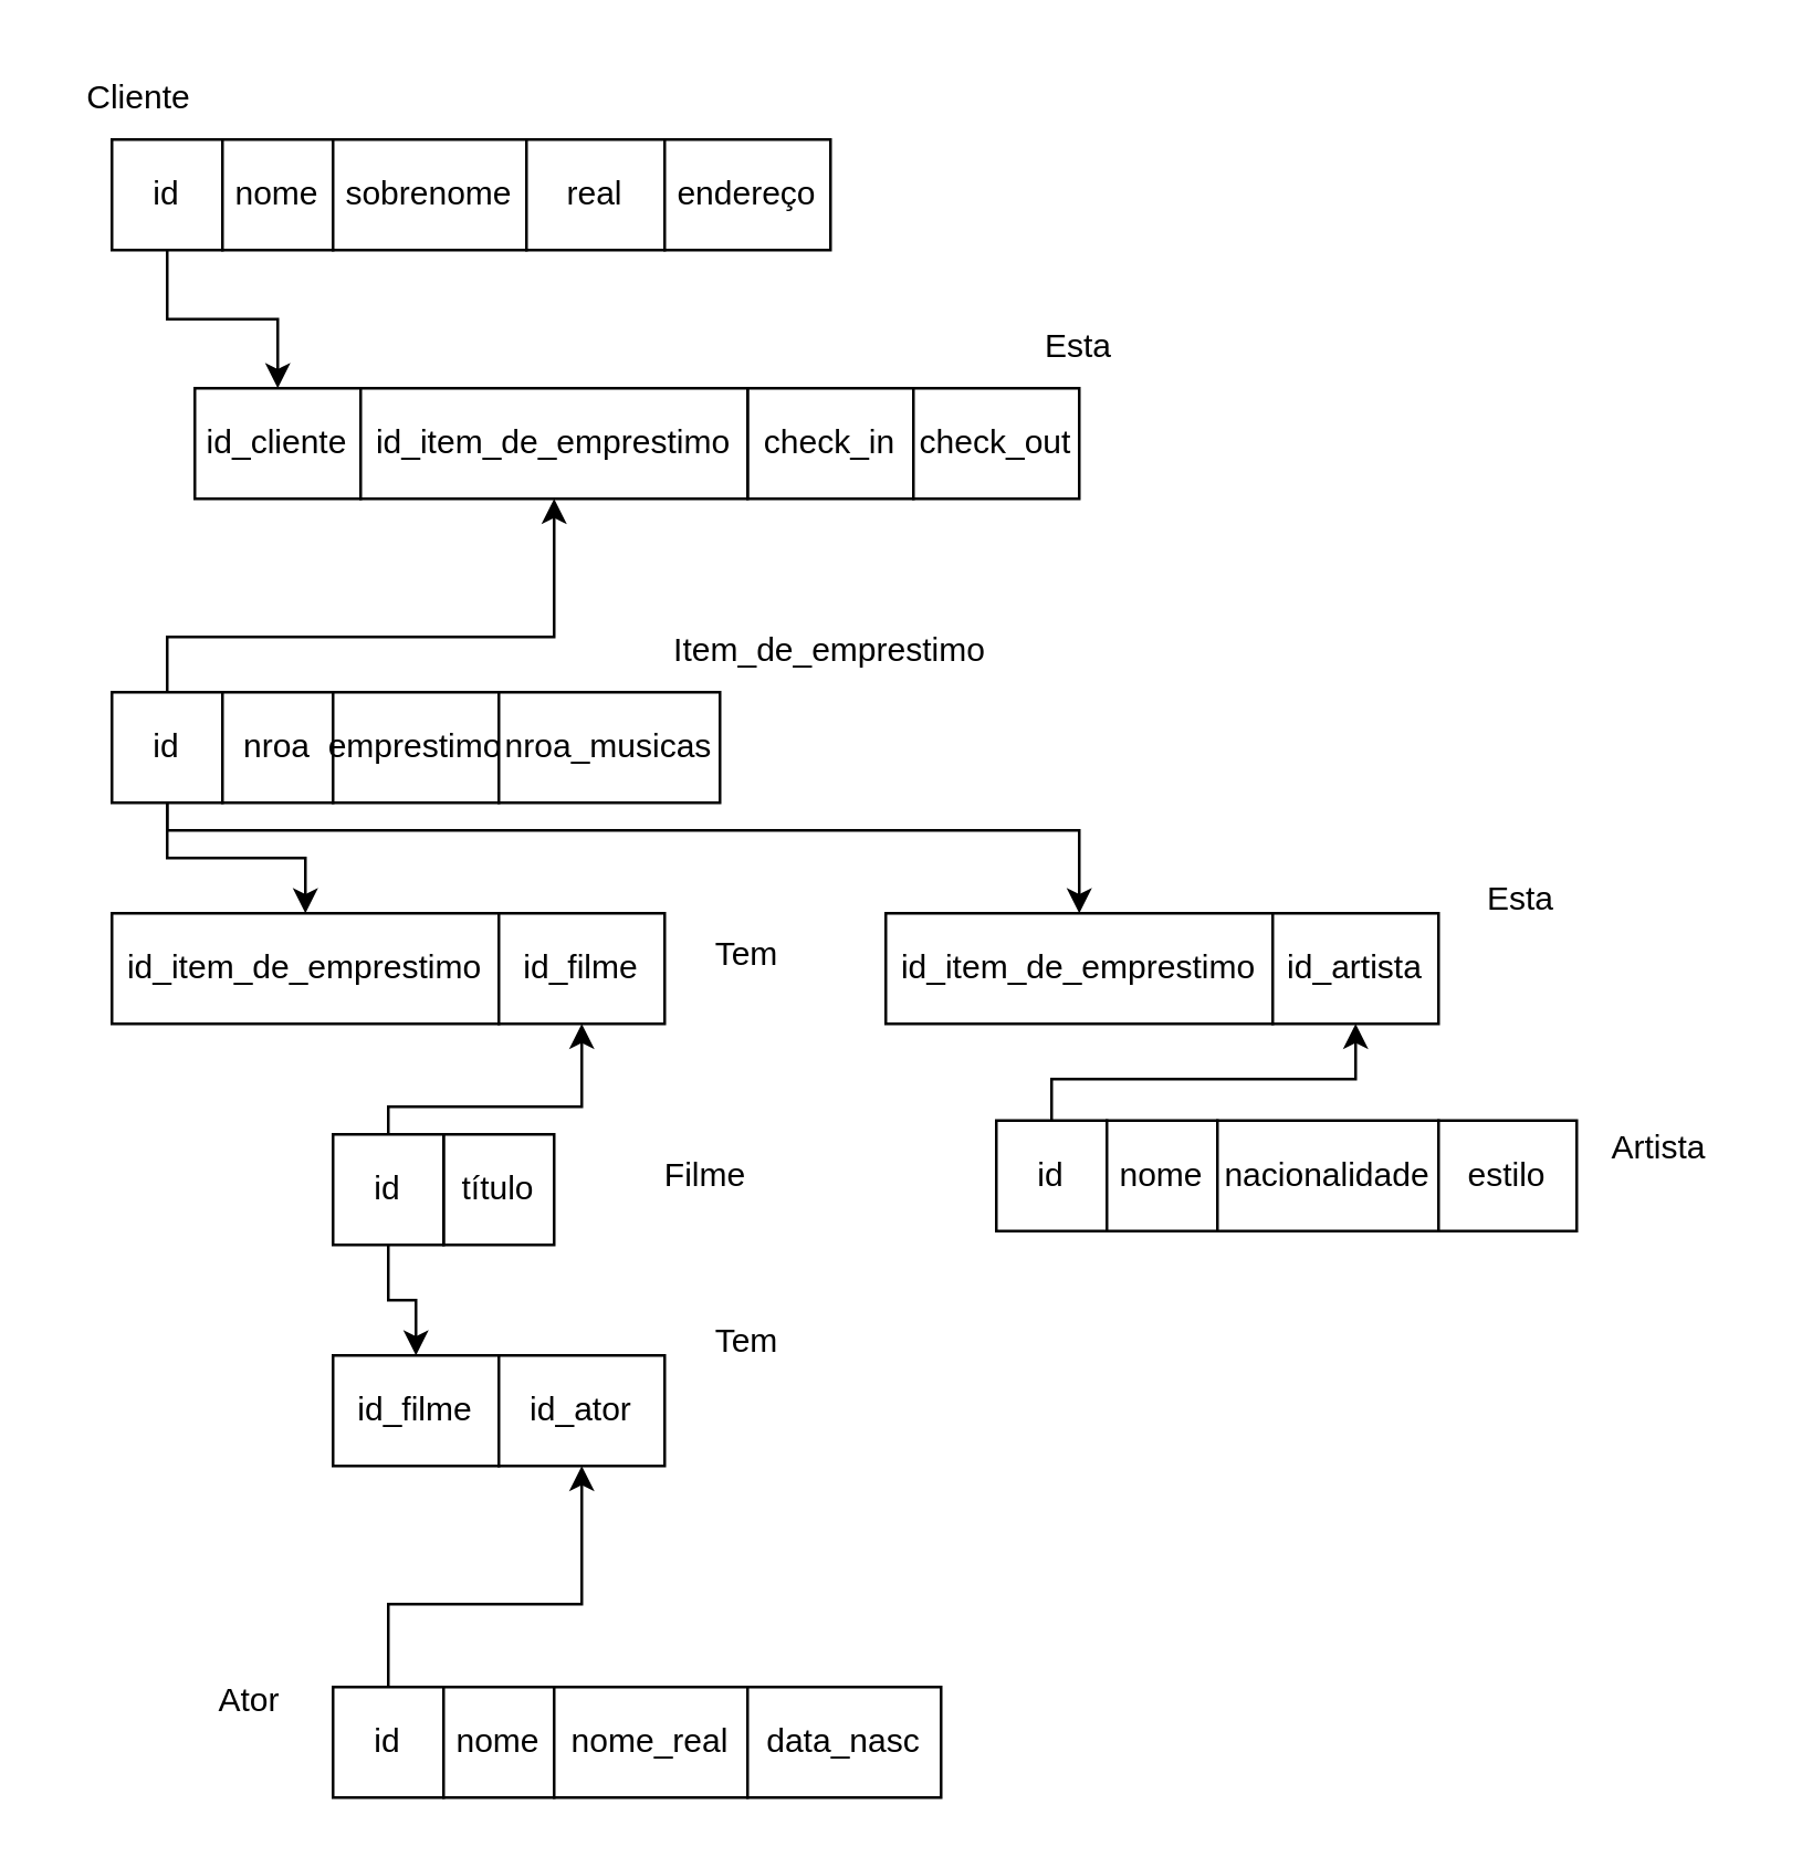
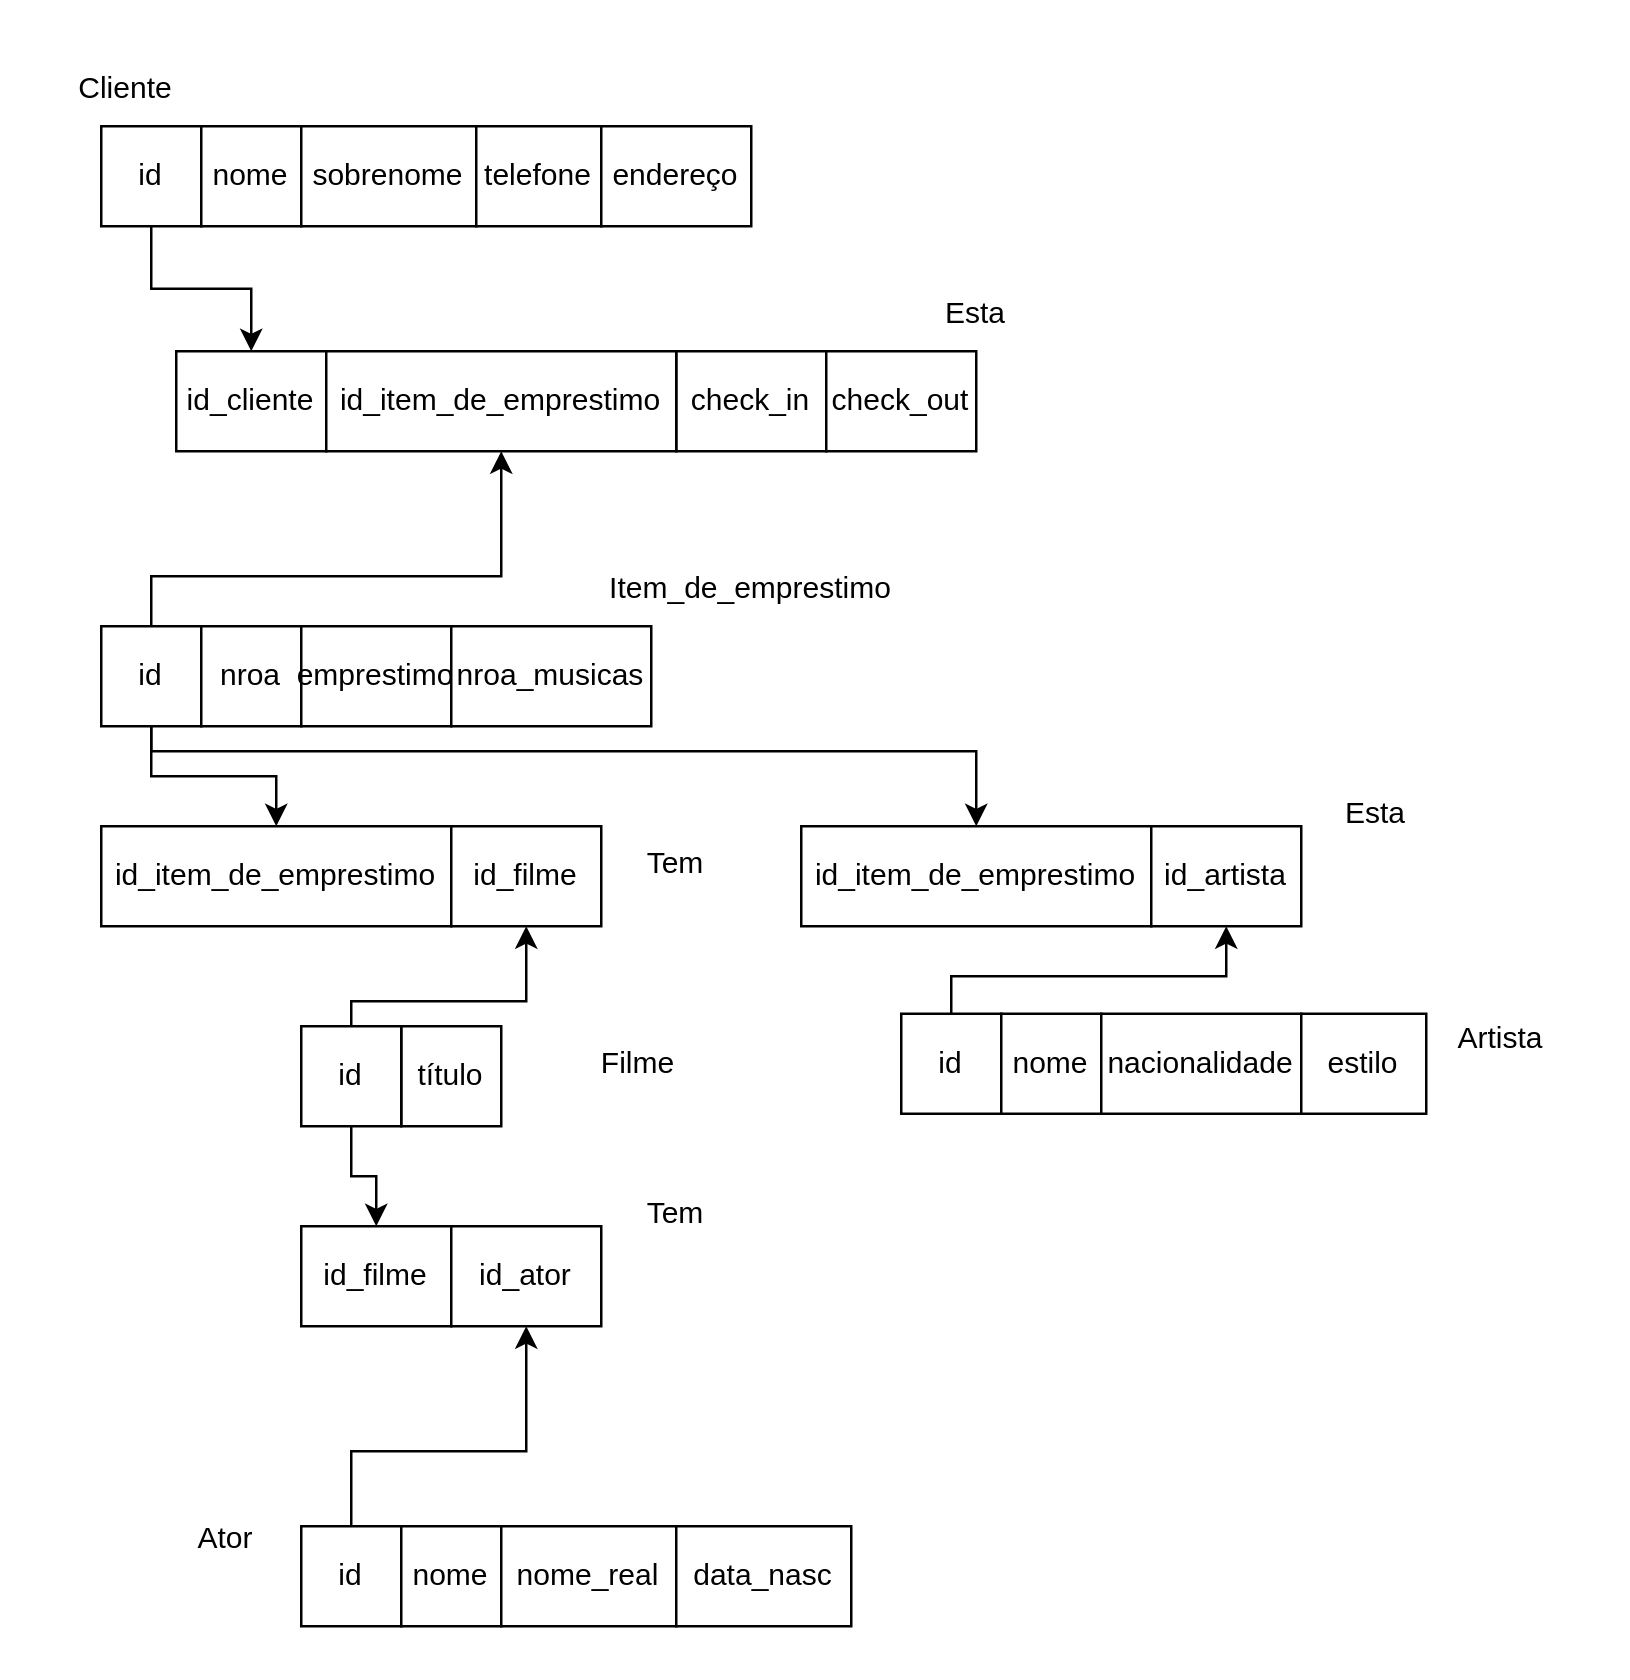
  <mxCell id="0" />
  <mxCell id="1" parent="0" />
  <mxCell id="2" style="edgeStyle=orthogonalEdgeStyle;rounded=0;orthogonalLoop=1;jettySize=auto;html=1;" edge="1" parent="1" source="3" target="11"><mxGeometry relative="1" as="geometry" /></mxCell>
  <mxCell id="3" value="id" style="rounded=0;whiteSpace=wrap;html=1;" vertex="1" parent="1"><mxGeometry x="40" y="50" width="40" height="40" as="geometry" /></mxCell>
  <mxCell id="4" value="nome" style="rounded=0;whiteSpace=wrap;html=1;" vertex="1" parent="1"><mxGeometry x="80" y="50" width="40" height="40" as="geometry" /></mxCell>
  <mxCell id="5" value="sobrenome" style="rounded=0;whiteSpace=wrap;html=1;" vertex="1" parent="1"><mxGeometry x="120" y="50" width="70" height="40" as="geometry" /></mxCell>
- <mxCell id="6" value="real" style="rounded=0;whiteSpace=wrap;html=1;" vertex="1" parent="1"><mxGeometry x="190" y="50" width="50" height="40" as="geometry" /></mxCell>
+ <mxCell id="6" value="telefone" style="rounded=0;whiteSpace=wrap;html=1;" vertex="1" parent="1"><mxGeometry x="190" y="50" width="50" height="40" as="geometry" /></mxCell>
  <mxCell id="7" value="endereço" style="rounded=0;whiteSpace=wrap;html=1;" vertex="1" parent="1"><mxGeometry x="240" y="50" width="60" height="40" as="geometry" /></mxCell>
  <mxCell id="8" value="Cliente" style="text;html=1;strokeColor=none;fillColor=none;align=center;verticalAlign=middle;whiteSpace=wrap;rounded=0;" vertex="1" parent="1"><mxGeometry x="20" y="20" width="60" height="30" as="geometry" /></mxCell>
  <mxCell id="9" value="check_in" style="rounded=0;whiteSpace=wrap;html=1;" vertex="1" parent="1"><mxGeometry x="270" y="140" width="60" height="40" as="geometry" /></mxCell>
  <mxCell id="10" value="check_out" style="rounded=0;whiteSpace=wrap;html=1;" vertex="1" parent="1"><mxGeometry x="330" y="140" width="60" height="40" as="geometry" /></mxCell>
  <mxCell id="11" value="id_cliente" style="rounded=0;whiteSpace=wrap;html=1;" vertex="1" parent="1"><mxGeometry x="70" y="140" width="60" height="40" as="geometry" /></mxCell>
  <mxCell id="12" value="id_item_de_emprestimo" style="rounded=0;whiteSpace=wrap;html=1;" vertex="1" parent="1"><mxGeometry x="130" y="140" width="140" height="40" as="geometry" /></mxCell>
  <mxCell id="13" value="Esta" style="text;html=1;strokeColor=none;fillColor=none;align=center;verticalAlign=middle;whiteSpace=wrap;rounded=0;" vertex="1" parent="1"><mxGeometry x="360" y="110" width="60" height="30" as="geometry" /></mxCell>
  <mxCell id="14" style="edgeStyle=orthogonalEdgeStyle;rounded=0;orthogonalLoop=1;jettySize=auto;html=1;" edge="1" parent="1" source="17" target="12"><mxGeometry relative="1" as="geometry"><Array as="points"><mxPoint x="60" y="230" /><mxPoint x="200" y="230" /></Array></mxGeometry></mxCell>
  <mxCell id="15" style="edgeStyle=orthogonalEdgeStyle;rounded=0;orthogonalLoop=1;jettySize=auto;html=1;" edge="1" parent="1" source="17" target="27"><mxGeometry relative="1" as="geometry" /></mxCell>
  <mxCell id="16" style="edgeStyle=orthogonalEdgeStyle;rounded=0;orthogonalLoop=1;jettySize=auto;html=1;" edge="1" parent="1" source="17" target="43"><mxGeometry relative="1" as="geometry"><Array as="points"><mxPoint x="60" y="300" /><mxPoint x="390" y="300" /></Array></mxGeometry></mxCell>
  <mxCell id="17" value="id" style="rounded=0;whiteSpace=wrap;html=1;" vertex="1" parent="1"><mxGeometry x="40" y="250" width="40" height="40" as="geometry" /></mxCell>
  <mxCell id="18" value="nroa" style="rounded=0;whiteSpace=wrap;html=1;" vertex="1" parent="1"><mxGeometry x="80" y="250" width="40" height="40" as="geometry" /></mxCell>
  <mxCell id="19" value="título" style="rounded=0;whiteSpace=wrap;html=1;" vertex="1" parent="1"><mxGeometry x="160" y="410" width="40" height="40" as="geometry" /></mxCell>
  <mxCell id="20" value="emprestimo" style="rounded=0;whiteSpace=wrap;html=1;" vertex="1" parent="1"><mxGeometry x="120" y="250" width="60" height="40" as="geometry" /></mxCell>
  <mxCell id="21" value="nroa_musicas" style="rounded=0;whiteSpace=wrap;html=1;" vertex="1" parent="1"><mxGeometry x="180" y="250" width="80" height="40" as="geometry" /></mxCell>
  <mxCell id="22" style="edgeStyle=orthogonalEdgeStyle;rounded=0;orthogonalLoop=1;jettySize=auto;html=1;" edge="1" parent="1" source="24" target="28"><mxGeometry relative="1" as="geometry"><Array as="points"><mxPoint x="140" y="400" /><mxPoint x="210" y="400" /></Array></mxGeometry></mxCell>
  <mxCell id="23" style="edgeStyle=orthogonalEdgeStyle;rounded=0;orthogonalLoop=1;jettySize=auto;html=1;" edge="1" parent="1" source="24" target="36"><mxGeometry relative="1" as="geometry" /></mxCell>
  <mxCell id="24" value="id" style="rounded=0;whiteSpace=wrap;html=1;" vertex="1" parent="1"><mxGeometry x="120" y="410" width="40" height="40" as="geometry" /></mxCell>
  <mxCell id="25" value="Item_de_emprestimo" style="text;html=1;strokeColor=none;fillColor=none;align=center;verticalAlign=middle;whiteSpace=wrap;rounded=0;" vertex="1" parent="1"><mxGeometry x="240" y="220" width="120" height="30" as="geometry" /></mxCell>
  <mxCell id="26" value="Filme" style="text;html=1;strokeColor=none;fillColor=none;align=center;verticalAlign=middle;whiteSpace=wrap;rounded=0;" vertex="1" parent="1"><mxGeometry x="230" y="410" width="50" height="30" as="geometry" /></mxCell>
  <mxCell id="27" value="id_item_de_emprestimo" style="rounded=0;whiteSpace=wrap;html=1;" vertex="1" parent="1"><mxGeometry x="40" y="330" width="140" height="40" as="geometry" /></mxCell>
  <mxCell id="28" value="id_filme" style="rounded=0;whiteSpace=wrap;html=1;" vertex="1" parent="1"><mxGeometry x="180" y="330" width="60" height="40" as="geometry" /></mxCell>
  <mxCell id="29" value="Tem" style="text;html=1;strokeColor=none;fillColor=none;align=center;verticalAlign=middle;whiteSpace=wrap;rounded=0;" vertex="1" parent="1"><mxGeometry x="240" y="330" width="60" height="30" as="geometry" /></mxCell>
  <mxCell id="30" style="edgeStyle=orthogonalEdgeStyle;rounded=0;orthogonalLoop=1;jettySize=auto;html=1;" edge="1" parent="1" source="31" target="37"><mxGeometry relative="1" as="geometry"><Array as="points"><mxPoint x="140" y="580" /><mxPoint x="210" y="580" /></Array></mxGeometry></mxCell>
  <mxCell id="31" value="id" style="rounded=0;whiteSpace=wrap;html=1;" vertex="1" parent="1"><mxGeometry x="120" y="610" width="40" height="40" as="geometry" /></mxCell>
  <mxCell id="32" value="nome" style="rounded=0;whiteSpace=wrap;html=1;" vertex="1" parent="1"><mxGeometry x="160" y="610" width="40" height="40" as="geometry" /></mxCell>
  <mxCell id="33" value="nome_real" style="rounded=0;whiteSpace=wrap;html=1;" vertex="1" parent="1"><mxGeometry x="200" y="610" width="70" height="40" as="geometry" /></mxCell>
  <mxCell id="34" value="data_nasc" style="rounded=0;whiteSpace=wrap;html=1;" vertex="1" parent="1"><mxGeometry x="270" y="610" width="70" height="40" as="geometry" /></mxCell>
  <mxCell id="35" value="Ator" style="text;html=1;strokeColor=none;fillColor=none;align=center;verticalAlign=middle;whiteSpace=wrap;rounded=0;" vertex="1" parent="1"><mxGeometry x="60" y="600" width="60" height="30" as="geometry" /></mxCell>
  <mxCell id="36" value="id_filme" style="rounded=0;whiteSpace=wrap;html=1;" vertex="1" parent="1"><mxGeometry x="120" y="490" width="60" height="40" as="geometry" /></mxCell>
  <mxCell id="37" value="id_ator" style="rounded=0;whiteSpace=wrap;html=1;" vertex="1" parent="1"><mxGeometry x="180" y="490" width="60" height="40" as="geometry" /></mxCell>
  <mxCell id="38" style="edgeStyle=orthogonalEdgeStyle;rounded=0;orthogonalLoop=1;jettySize=auto;html=1;" edge="1" parent="1" source="39" target="44"><mxGeometry relative="1" as="geometry"><Array as="points"><mxPoint x="380" y="390" /><mxPoint x="490" y="390" /></Array></mxGeometry></mxCell>
  <mxCell id="39" value="id" style="rounded=0;whiteSpace=wrap;html=1;" vertex="1" parent="1"><mxGeometry x="360" y="405" width="40" height="40" as="geometry" /></mxCell>
  <mxCell id="40" value="nome" style="rounded=0;whiteSpace=wrap;html=1;" vertex="1" parent="1"><mxGeometry x="400" y="405" width="40" height="40" as="geometry" /></mxCell>
  <mxCell id="41" value="nacionalidade" style="rounded=0;whiteSpace=wrap;html=1;" vertex="1" parent="1"><mxGeometry x="440" y="405" width="80" height="40" as="geometry" /></mxCell>
  <mxCell id="42" value="estilo" style="rounded=0;whiteSpace=wrap;html=1;" vertex="1" parent="1"><mxGeometry x="520" y="405" width="50" height="40" as="geometry" /></mxCell>
  <mxCell id="43" value="id_item_de_emprestimo" style="rounded=0;whiteSpace=wrap;html=1;" vertex="1" parent="1"><mxGeometry x="320" y="330" width="140" height="40" as="geometry" /></mxCell>
  <mxCell id="44" value="id_artista" style="rounded=0;whiteSpace=wrap;html=1;" vertex="1" parent="1"><mxGeometry x="460" y="330" width="60" height="40" as="geometry" /></mxCell>
  <mxCell id="45" value="Artista" style="text;html=1;strokeColor=none;fillColor=none;align=center;verticalAlign=middle;whiteSpace=wrap;rounded=0;" vertex="1" parent="1"><mxGeometry x="570" y="400" width="60" height="30" as="geometry" /></mxCell>
  <mxCell id="46" value="Tem" style="text;html=1;strokeColor=none;fillColor=none;align=center;verticalAlign=middle;whiteSpace=wrap;rounded=0;" vertex="1" parent="1"><mxGeometry x="240" y="470" width="60" height="30" as="geometry" /></mxCell>
  <mxCell id="47" value="Esta" style="text;html=1;strokeColor=none;fillColor=none;align=center;verticalAlign=middle;whiteSpace=wrap;rounded=0;" vertex="1" parent="1"><mxGeometry x="520" y="310" width="60" height="30" as="geometry" /></mxCell>
